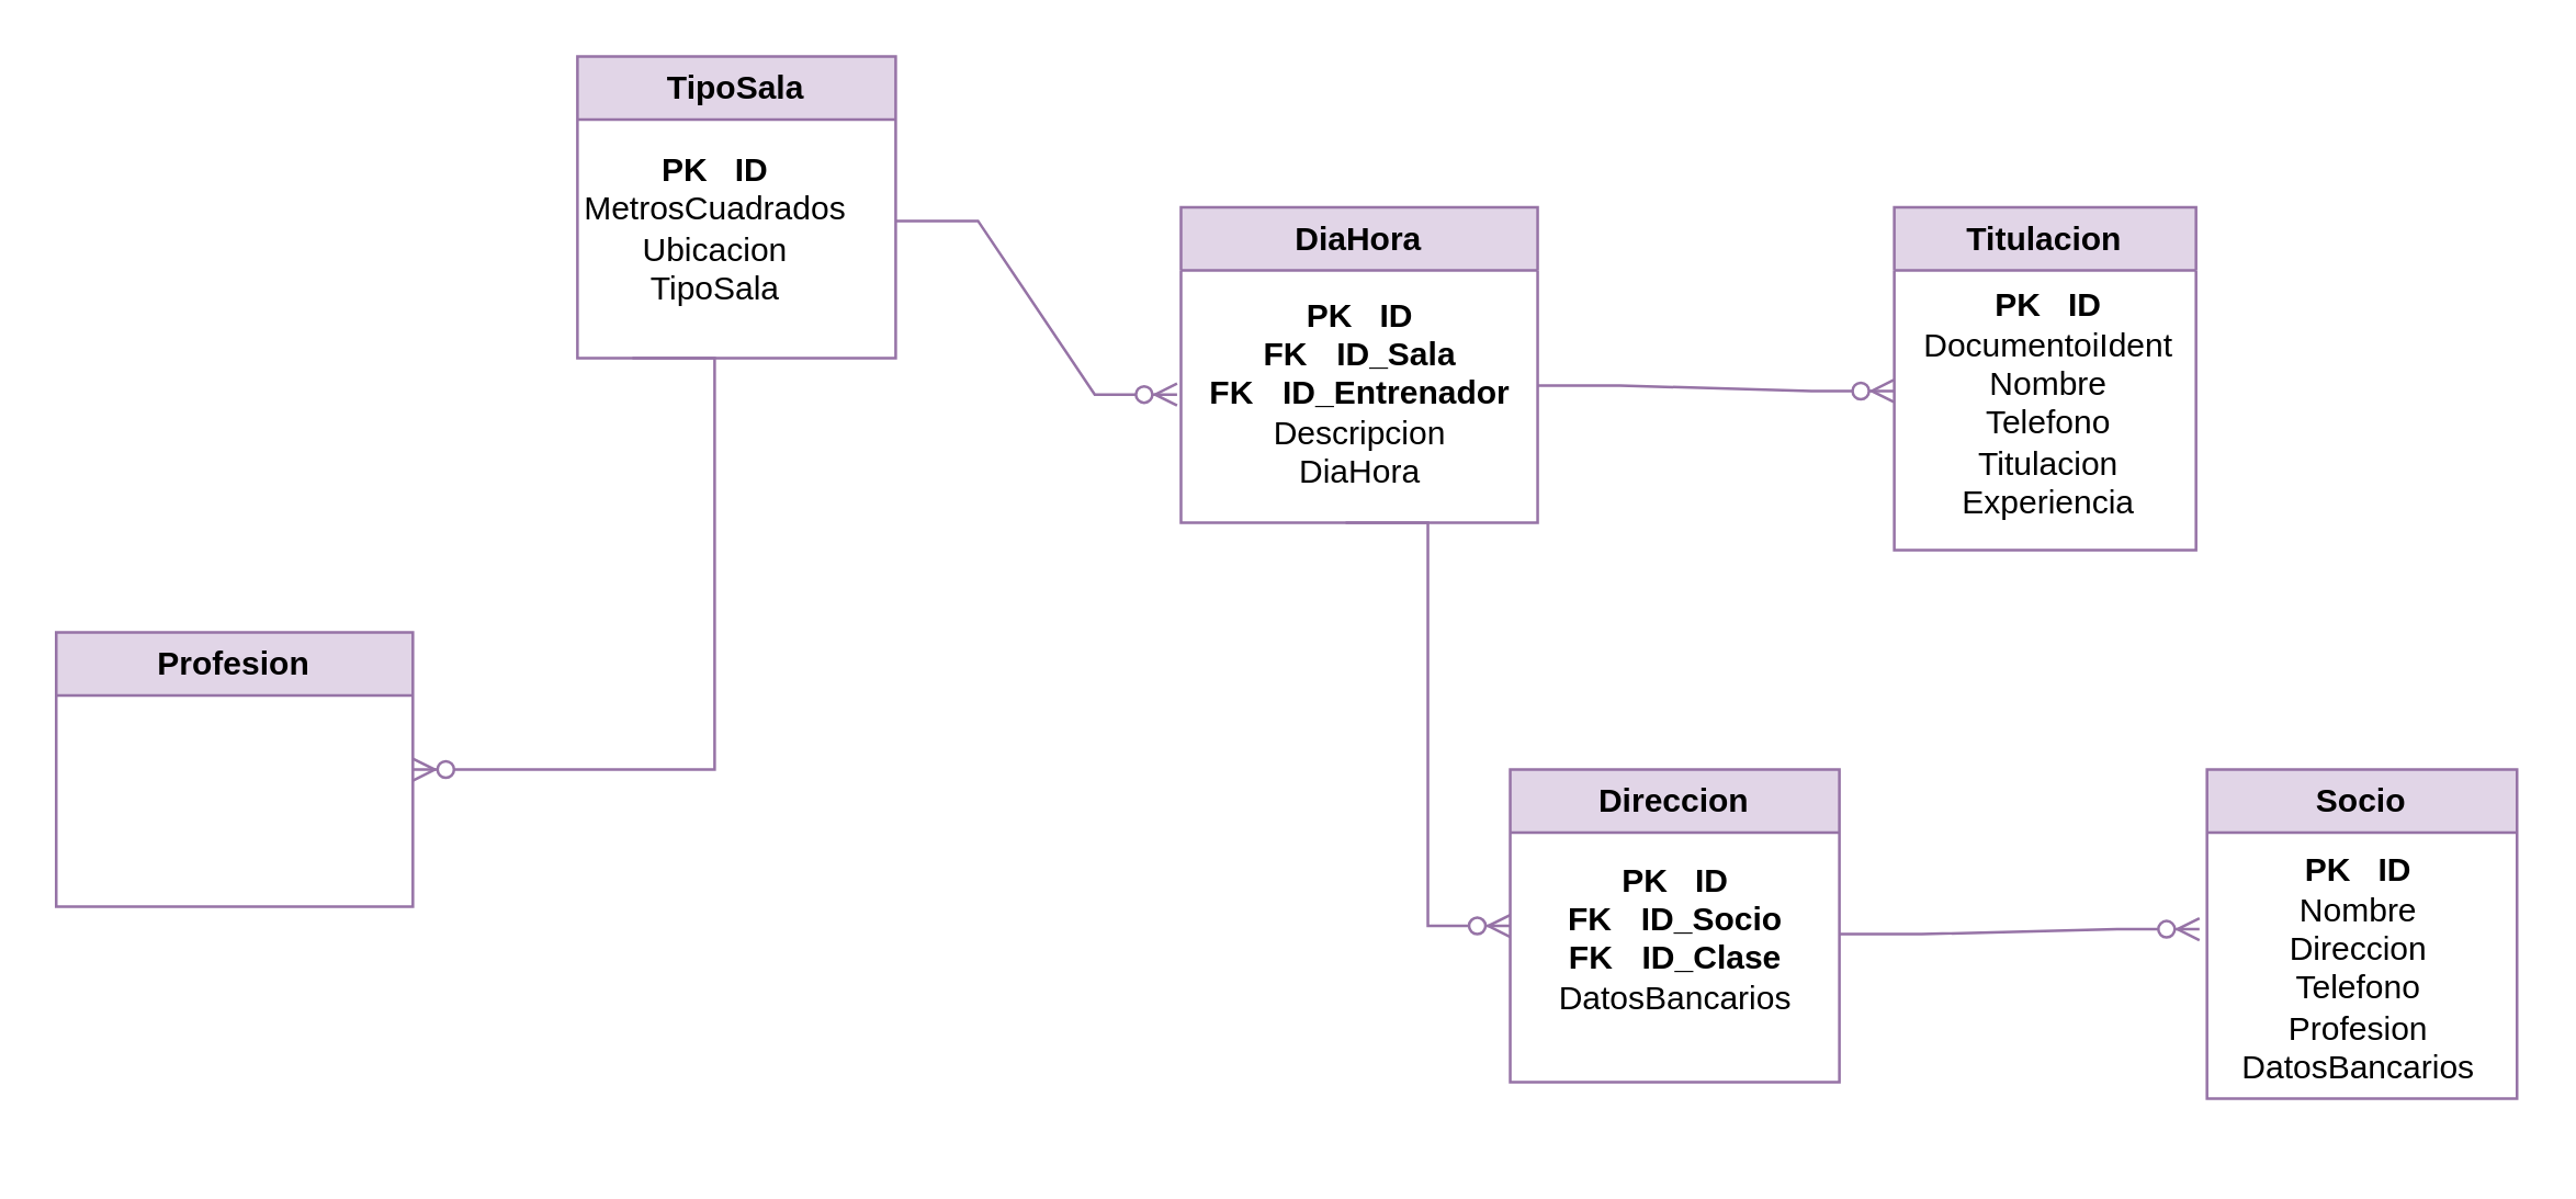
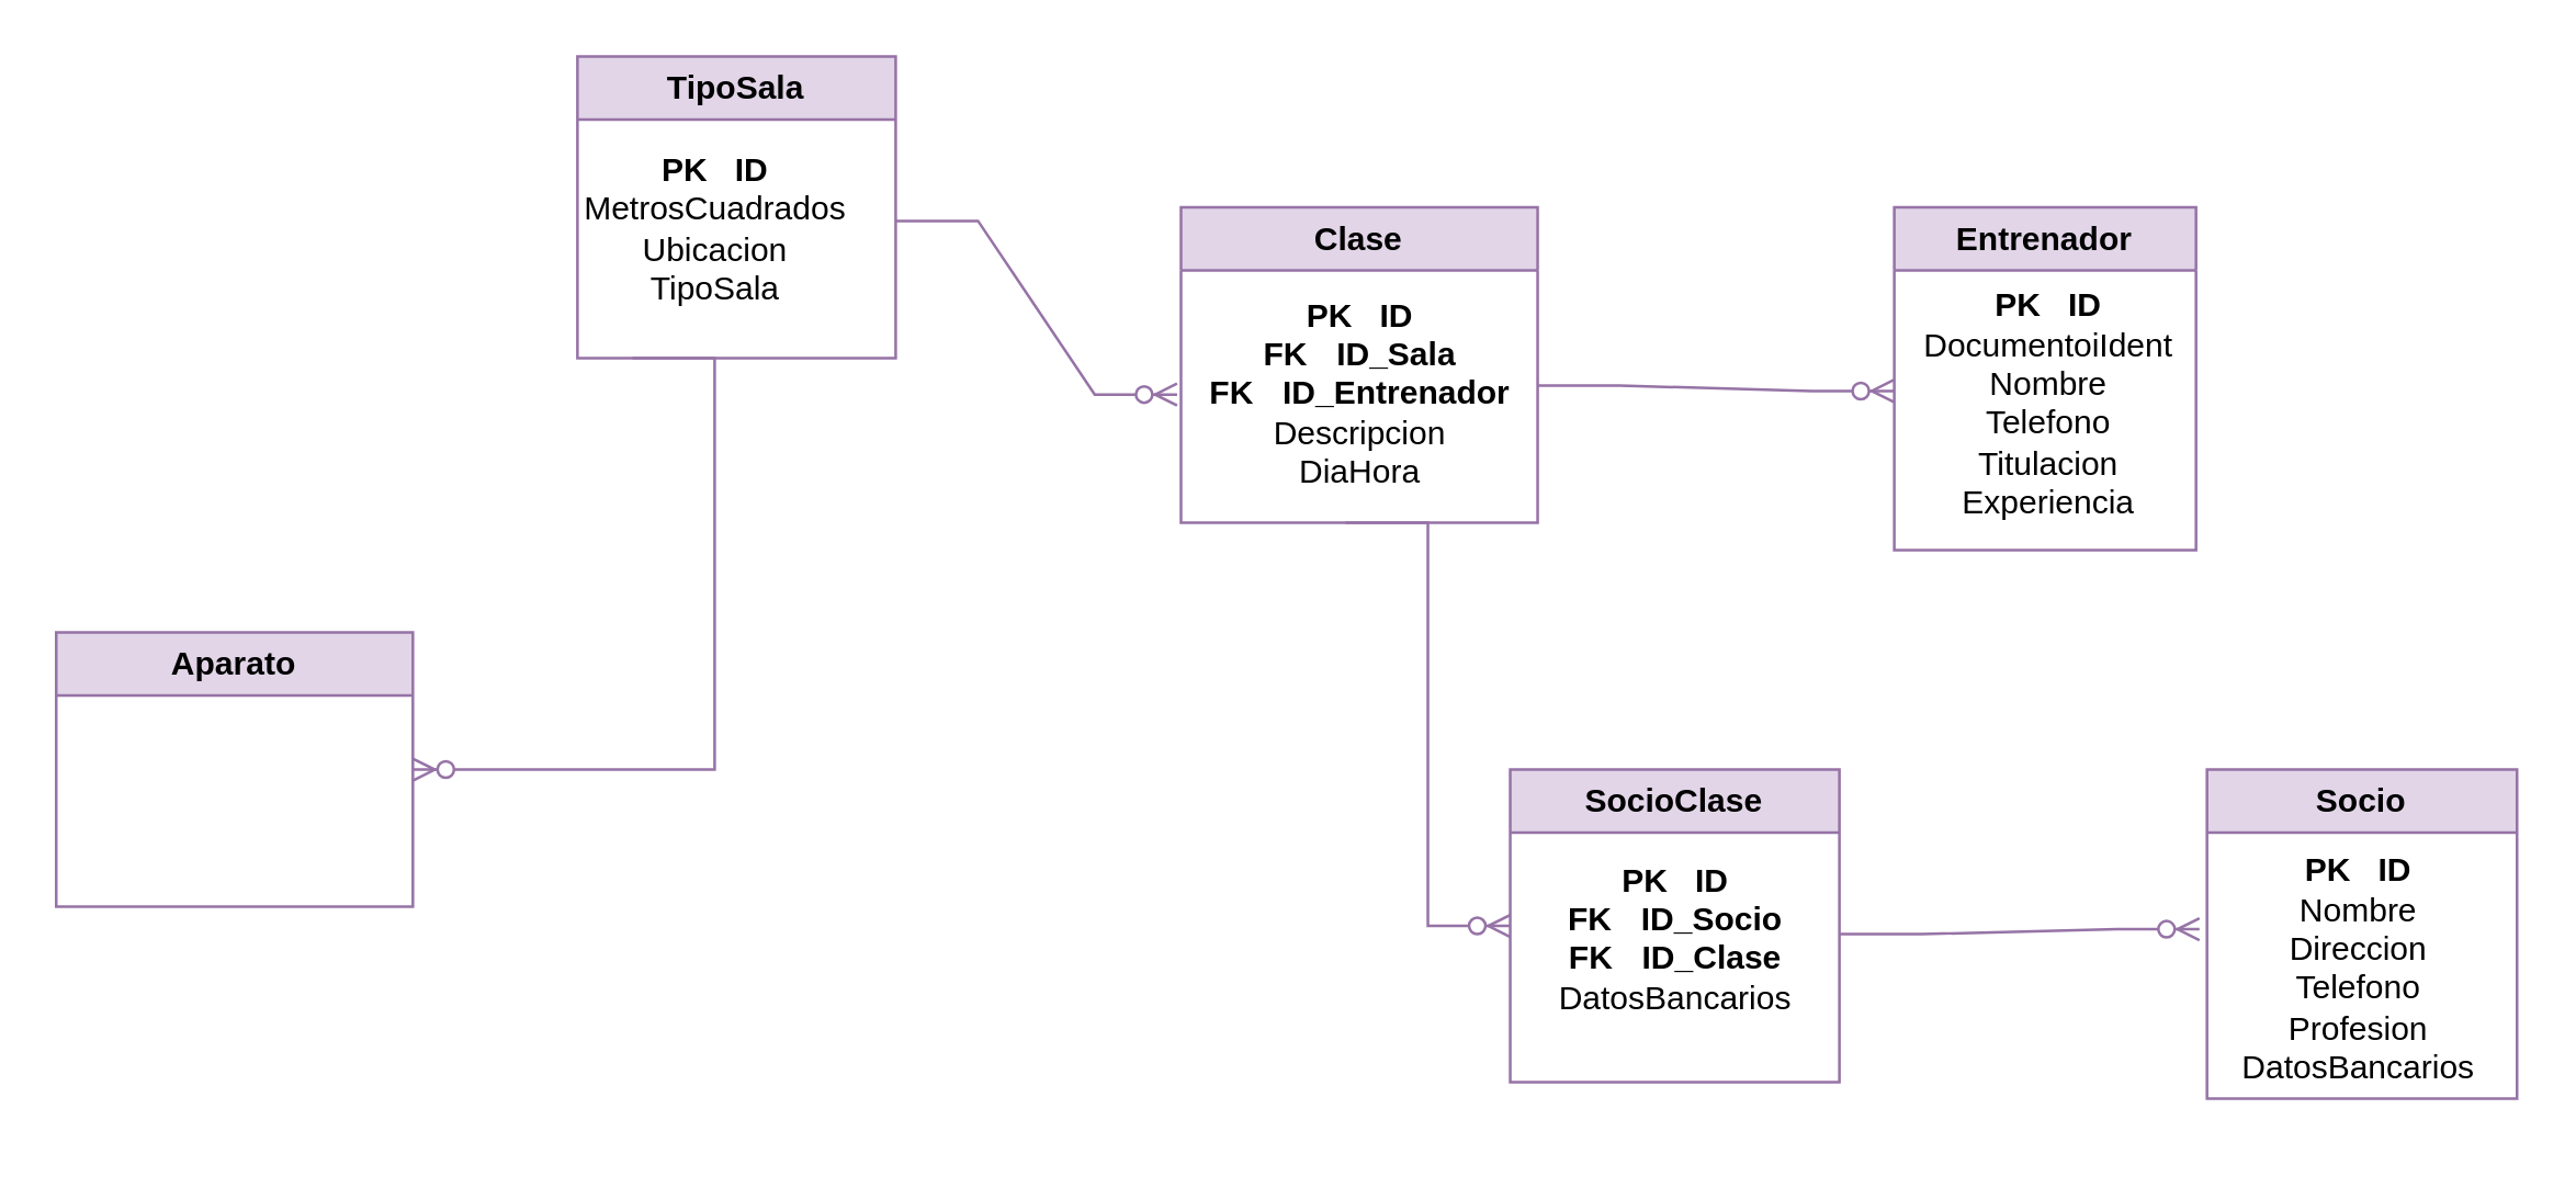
  <mxCell id="0" />
  <mxCell id="1" parent="0" />
- <mxCell id="2" value="Profesion" style="swimlane;whiteSpace=wrap;html=1;fillColor=#e1d5e7;strokeColor=#9673a6;" vertex="1" parent="1"><mxGeometry x="20" y="230" width="130" height="100" as="geometry" /></mxCell>
+ <mxCell id="2" value="Aparato" style="swimlane;whiteSpace=wrap;html=1;fillColor=#e1d5e7;strokeColor=#9673a6;" vertex="1" parent="1"><mxGeometry x="20" y="230" width="130" height="100" as="geometry" /></mxCell>
  <mxCell id="3" value="TipoSala" style="swimlane;whiteSpace=wrap;html=1;fillColor=#e1d5e7;strokeColor=#9673a6;" vertex="1" parent="1"><mxGeometry x="210" y="20" width="116" height="110" as="geometry" /></mxCell>
  <mxCell id="4" value="&lt;b&gt;PK&lt;span style=&quot;white-space: pre;&quot;&gt;&#09;&lt;/span&gt;ID&lt;/b&gt;&lt;div&gt;MetrosCuadrados&lt;/div&gt;&lt;div&gt;Ubicacion&lt;/div&gt;&lt;div&gt;TipoSala&lt;/div&gt;" style="text;html=1;align=center;verticalAlign=middle;resizable=0;points=[];autosize=1;strokeColor=none;fillColor=none;" vertex="1" parent="3"><mxGeometry x="-10" y="28" width="120" height="70" as="geometry" /></mxCell>
- <mxCell id="5" value="Titulacion" style="swimlane;whiteSpace=wrap;html=1;fillColor=#e1d5e7;strokeColor=#9673a6;" vertex="1" parent="1"><mxGeometry x="690" y="75" width="110" height="125" as="geometry" /></mxCell>
+ <mxCell id="5" value="Entrenador" style="swimlane;whiteSpace=wrap;html=1;fillColor=#e1d5e7;strokeColor=#9673a6;" vertex="1" parent="1"><mxGeometry x="690" y="75" width="110" height="125" as="geometry" /></mxCell>
  <mxCell id="6" value="&lt;b&gt;PK&lt;span style=&quot;white-space: pre;&quot;&gt;&#09;&lt;/span&gt;ID&lt;/b&gt;&lt;div&gt;DocumentoiIdent&lt;/div&gt;&lt;div&gt;Nombre&lt;/div&gt;&lt;div&gt;Telefono&lt;/div&gt;&lt;div&gt;Titulacion&lt;/div&gt;&lt;div&gt;Experiencia&lt;br&gt;&lt;div&gt;&lt;br&gt;&lt;/div&gt;&lt;/div&gt;" style="text;html=1;align=center;verticalAlign=middle;resizable=0;points=[];autosize=1;strokeColor=none;fillColor=none;" vertex="1" parent="5"><mxGeometry x="1" y="24" width="110" height="110" as="geometry" /></mxCell>
- <mxCell id="7" value="DiaHora" style="swimlane;whiteSpace=wrap;html=1;fillColor=#e1d5e7;strokeColor=#9673a6;" vertex="1" parent="1"><mxGeometry x="430" y="75" width="130" height="115" as="geometry" /></mxCell>
+ <mxCell id="7" value="Clase" style="swimlane;whiteSpace=wrap;html=1;fillColor=#e1d5e7;strokeColor=#9673a6;" vertex="1" parent="1"><mxGeometry x="430" y="75" width="130" height="115" as="geometry" /></mxCell>
  <mxCell id="8" value="&lt;b&gt;PK&lt;span style=&quot;white-space: pre;&quot;&gt;&#09;&lt;/span&gt;ID&lt;/b&gt;&lt;div&gt;&lt;b&gt;FK&lt;span style=&quot;white-space: pre;&quot;&gt;&#09;&lt;/span&gt;ID_Sala&lt;/b&gt;&lt;/div&gt;&lt;div&gt;&lt;b&gt;FK&lt;span style=&quot;white-space: pre;&quot;&gt;&#09;&lt;/span&gt;ID_Entrenador&lt;/b&gt;&lt;/div&gt;&lt;div&gt;Descripcion&lt;/div&gt;&lt;div&gt;DiaHora&lt;/div&gt;" style="text;html=1;align=center;verticalAlign=middle;resizable=0;points=[];autosize=1;strokeColor=none;fillColor=none;" vertex="1" parent="7"><mxGeometry y="23" width="130" height="90" as="geometry" /></mxCell>
  <mxCell id="9" value="" style="edgeStyle=entityRelationEdgeStyle;fontSize=12;html=1;endArrow=ERzeroToMany;endFill=1;rounded=0;fillColor=#e1d5e7;strokeColor=#9673a6;entryX=0;entryY=0.5;entryDx=0;entryDy=0;" edge="1" parent="7" target="10"><mxGeometry width="100" height="100" relative="1" as="geometry"><mxPoint x="60" y="115" as="sourcePoint" /><mxPoint x="90" y="255" as="targetPoint" /></mxGeometry></mxCell>
- <mxCell id="10" value="Direccion" style="swimlane;whiteSpace=wrap;html=1;fillColor=#e1d5e7;strokeColor=#9673a6;" vertex="1" parent="1"><mxGeometry x="550" y="280" width="120" height="114" as="geometry" /></mxCell>
+ <mxCell id="10" value="SocioClase" style="swimlane;whiteSpace=wrap;html=1;fillColor=#e1d5e7;strokeColor=#9673a6;" vertex="1" parent="1"><mxGeometry x="550" y="280" width="120" height="114" as="geometry" /></mxCell>
  <mxCell id="11" value="&lt;b&gt;PK&lt;span style=&quot;white-space: pre;&quot;&gt;&#09;&lt;/span&gt;ID&lt;/b&gt;&lt;div&gt;&lt;b&gt;FK&lt;span style=&quot;white-space: pre;&quot;&gt;&#09;&lt;/span&gt;ID_Socio&lt;/b&gt;&lt;/div&gt;&lt;div&gt;&lt;b&gt;FK&lt;span style=&quot;white-space: pre;&quot;&gt;&#09;&lt;/span&gt;ID_Clase&lt;/b&gt;&lt;/div&gt;&lt;div&gt;DatosBancarios&lt;br&gt;&lt;div&gt;&lt;br&gt;&lt;/div&gt;&lt;/div&gt;" style="text;html=1;align=center;verticalAlign=middle;resizable=0;points=[];autosize=1;strokeColor=none;fillColor=none;" vertex="1" parent="10"><mxGeometry x="5" y="24" width="110" height="90" as="geometry" /></mxCell>
  <mxCell id="12" value="Socio" style="swimlane;whiteSpace=wrap;html=1;fillColor=#e1d5e7;strokeColor=#9673a6;" vertex="1" parent="1"><mxGeometry x="804" y="280" width="113" height="120" as="geometry" /></mxCell>
  <mxCell id="13" value="&lt;b&gt;PK&lt;span style=&quot;white-space: pre;&quot;&gt;&#09;&lt;/span&gt;ID&lt;/b&gt;&lt;div&gt;Nombre&lt;/div&gt;&lt;div&gt;Direccion&lt;/div&gt;&lt;div&gt;Telefono&lt;/div&gt;&lt;div&gt;Profesion&lt;/div&gt;&lt;div&gt;DatosBancarios&lt;br&gt;&lt;div&gt;&lt;br&gt;&lt;/div&gt;&lt;/div&gt;" style="text;html=1;align=center;verticalAlign=middle;resizable=0;points=[];autosize=1;strokeColor=none;fillColor=none;" vertex="1" parent="12"><mxGeometry y="25" width="110" height="110" as="geometry" /></mxCell>
  <mxCell id="14" value="" style="edgeStyle=entityRelationEdgeStyle;fontSize=12;html=1;endArrow=ERzeroToMany;endFill=1;rounded=0;entryX=1;entryY=0.5;entryDx=0;entryDy=0;fillColor=#e1d5e7;strokeColor=#9673a6;" edge="1" parent="1" target="2"><mxGeometry width="100" height="100" relative="1" as="geometry"><mxPoint x="230" y="130" as="sourcePoint" /><mxPoint x="330" y="60" as="targetPoint" /></mxGeometry></mxCell>
  <mxCell id="15" value="" style="edgeStyle=entityRelationEdgeStyle;fontSize=12;html=1;endArrow=ERzeroToMany;endFill=1;rounded=0;exitX=1;exitY=1;exitDx=0;exitDy=0;entryX=-0.011;entryY=0.503;entryDx=0;entryDy=0;entryPerimeter=0;fillColor=#e1d5e7;strokeColor=#9673a6;" edge="1" parent="1" target="8"><mxGeometry width="100" height="100" relative="1" as="geometry"><mxPoint x="326" y="80" as="sourcePoint" /><mxPoint x="427" y="-70" as="targetPoint" /></mxGeometry></mxCell>
  <mxCell id="16" value="" style="edgeStyle=entityRelationEdgeStyle;fontSize=12;html=1;endArrow=ERzeroToMany;endFill=1;rounded=0;entryX=-0.011;entryY=0.391;entryDx=0;entryDy=0;entryPerimeter=0;fillColor=#e1d5e7;strokeColor=#9673a6;" edge="1" parent="1" target="6"><mxGeometry width="100" height="100" relative="1" as="geometry"><mxPoint x="560" y="140" as="sourcePoint" /><mxPoint x="660" as="targetPoint" y="40" /></mxGeometry></mxCell>
  <mxCell id="17" value="" style="edgeStyle=entityRelationEdgeStyle;fontSize=12;html=1;endArrow=ERzeroToMany;endFill=1;rounded=0;entryX=-0.025;entryY=0.302;entryDx=0;entryDy=0;entryPerimeter=0;fillColor=#e1d5e7;strokeColor=#9673a6;" edge="1" parent="1" target="13"><mxGeometry width="100" height="100" relative="1" as="geometry"><mxPoint x="670" y="340" as="sourcePoint" /><mxPoint x="770" y="240" as="targetPoint" /></mxGeometry></mxCell>
